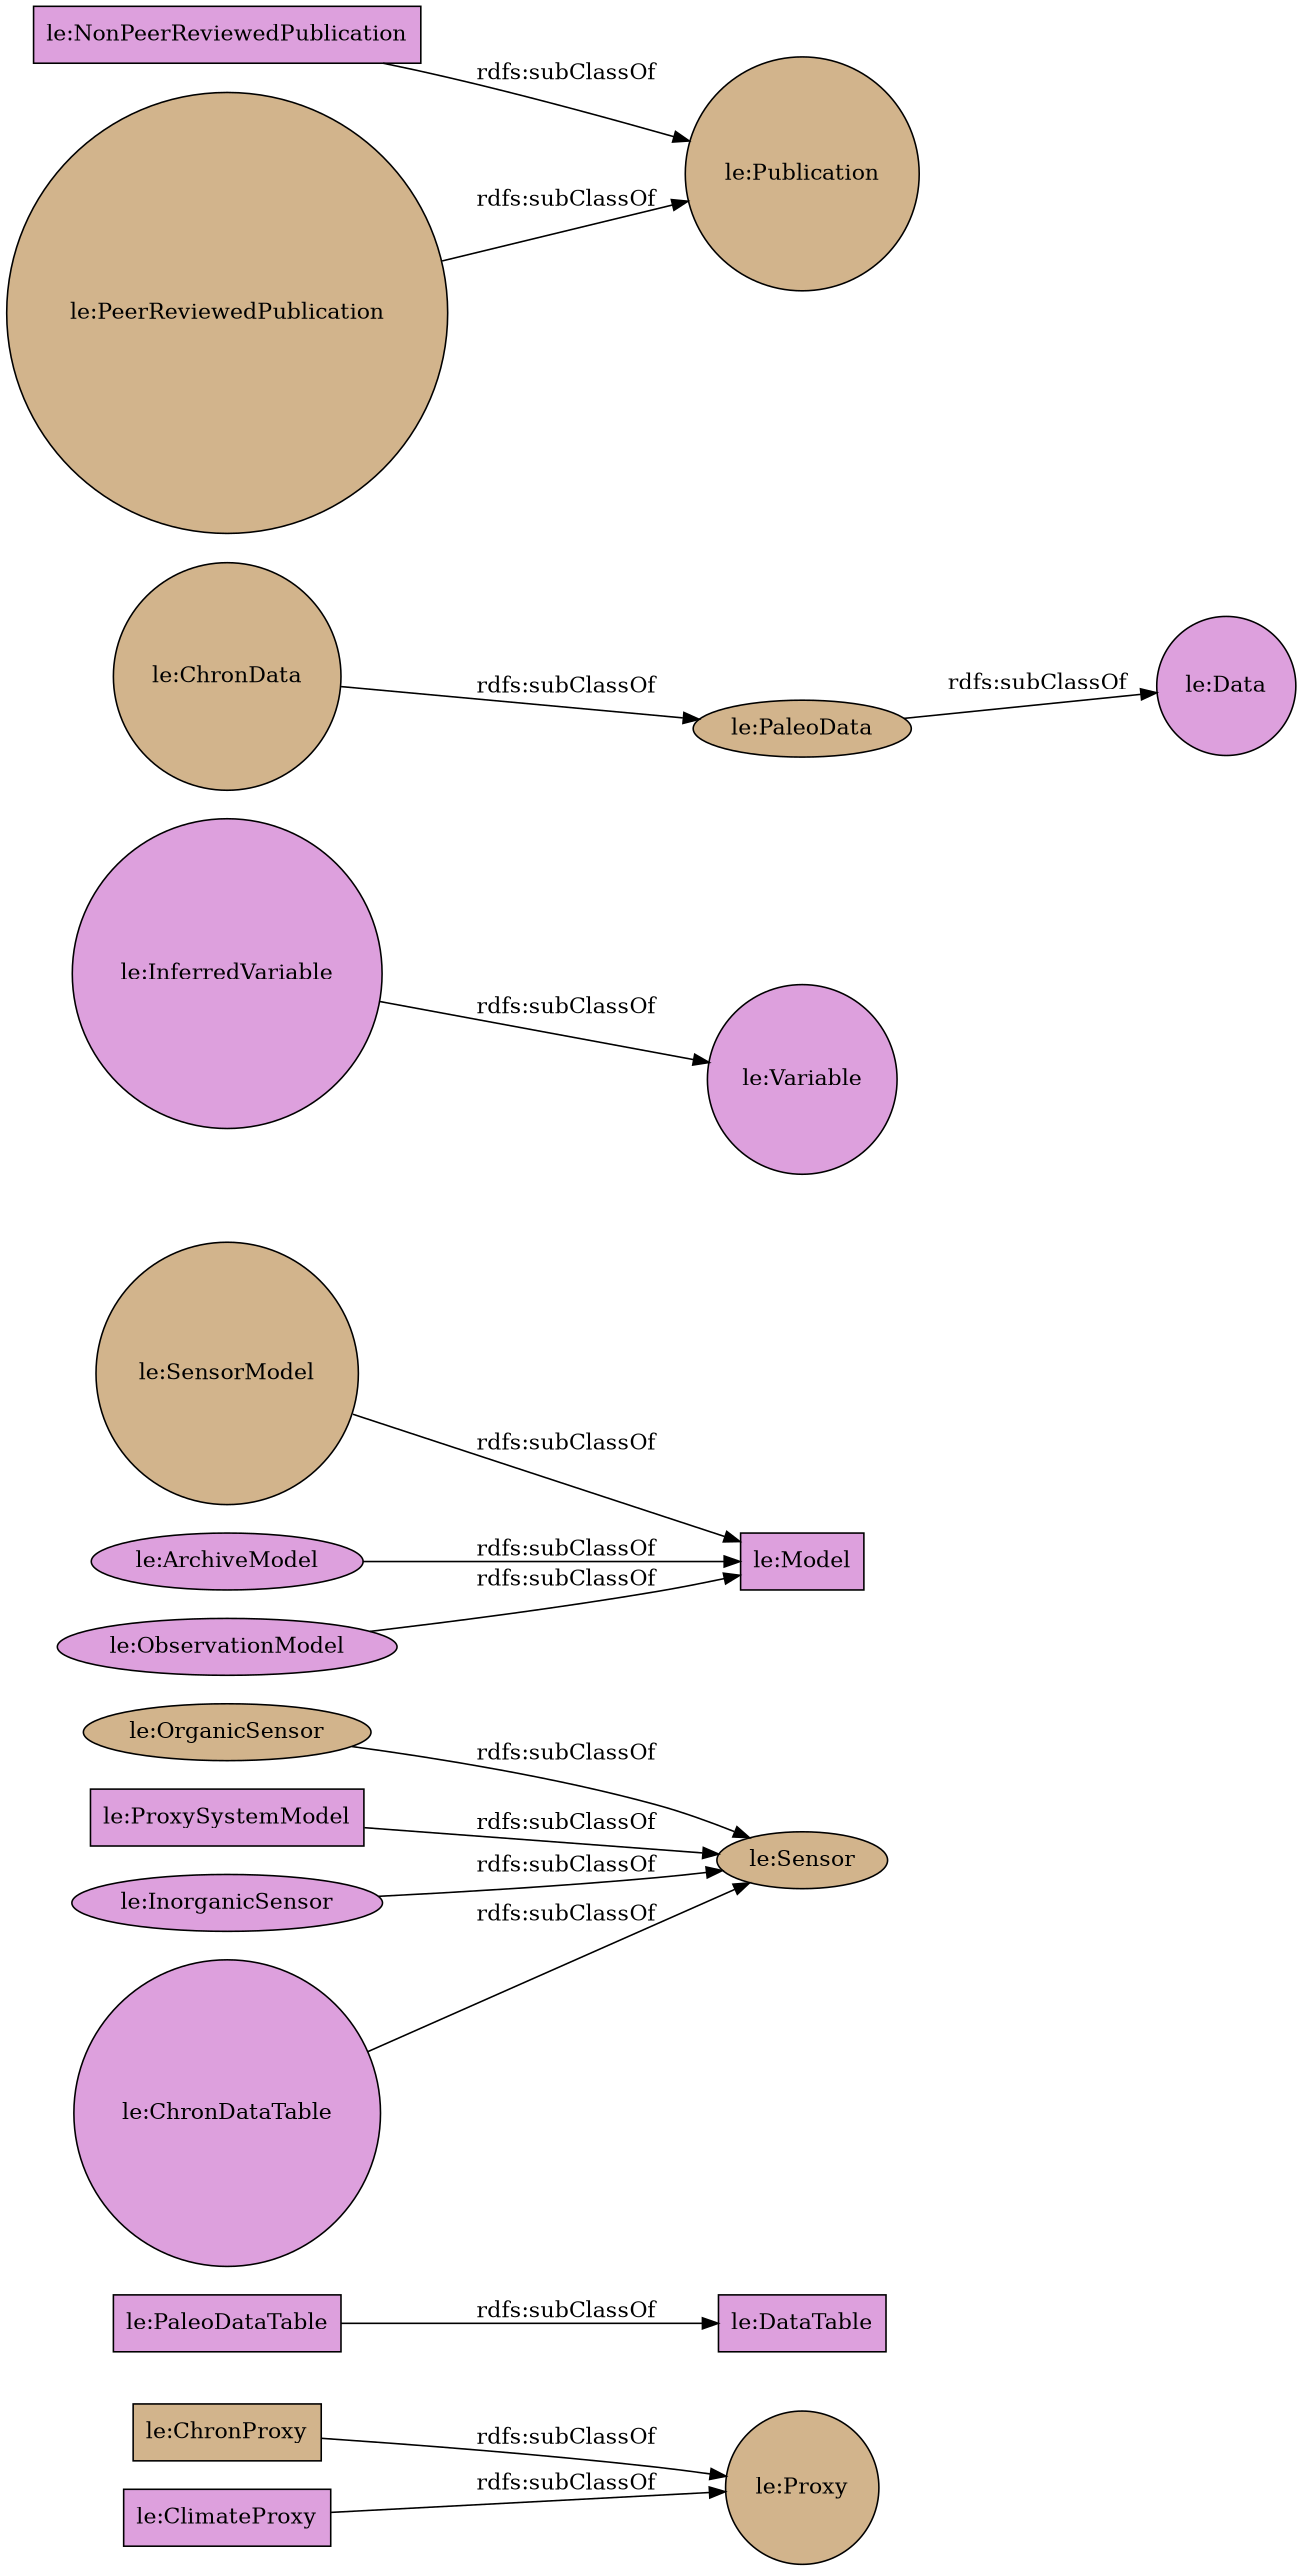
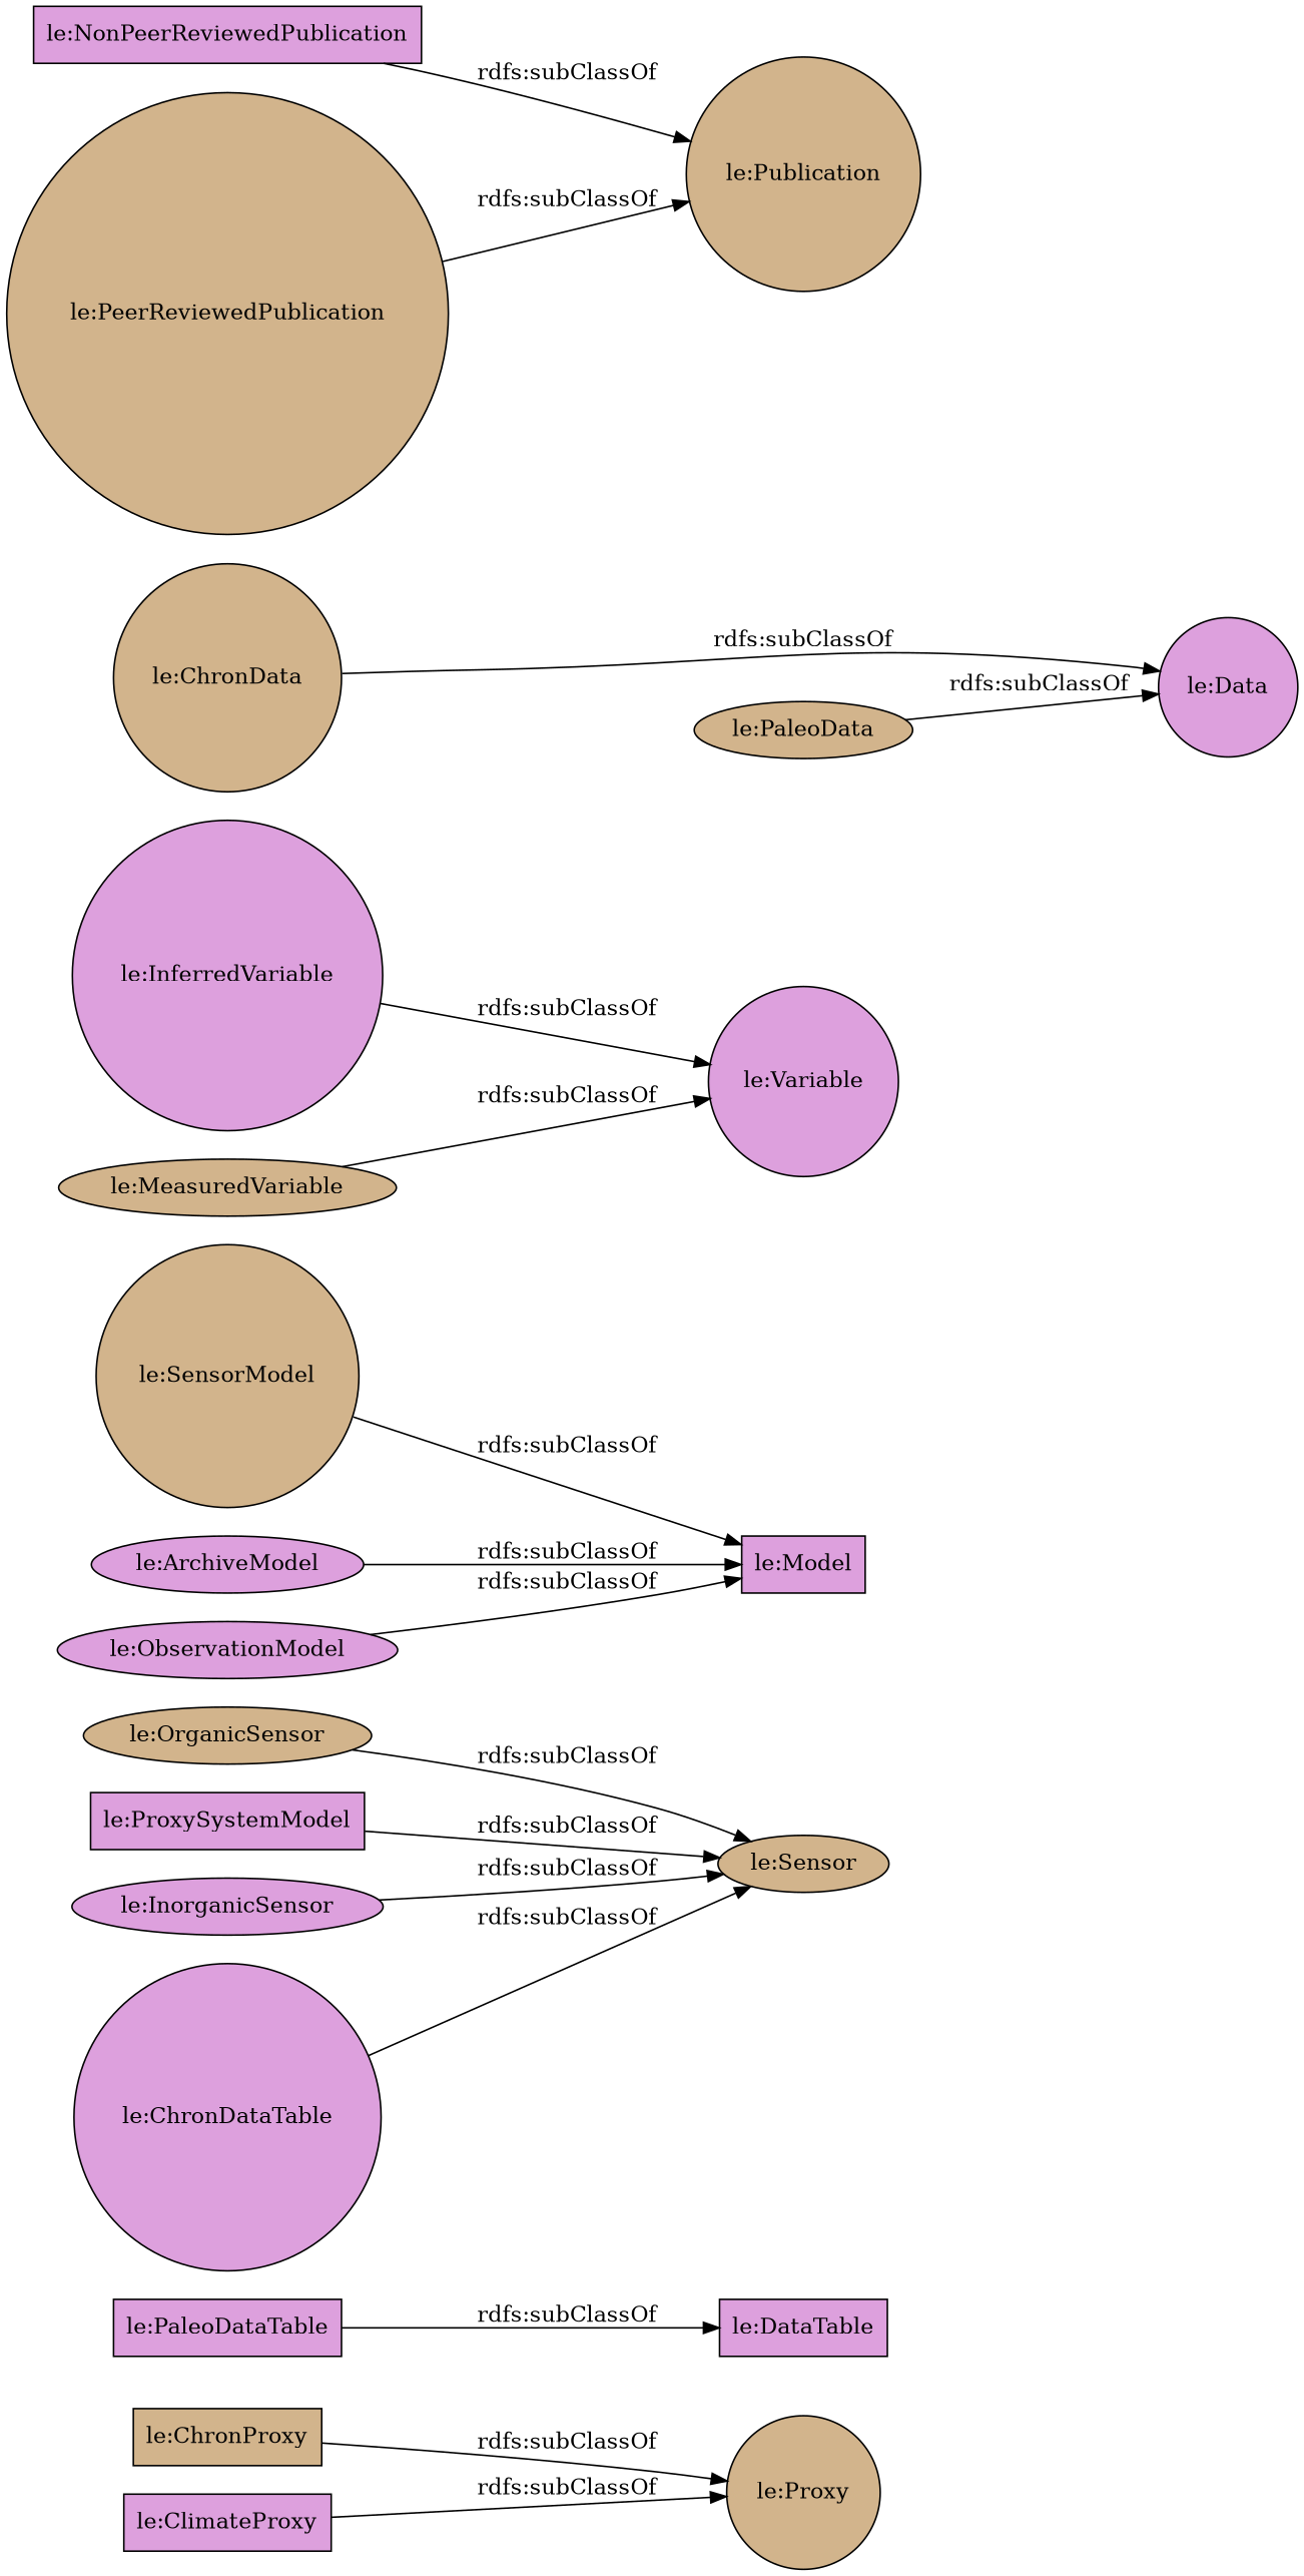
  digraph {
    rankdir=LR
    node [color=black fillcolor=plum shape=circle style=filled]
    "le:ChronProxy" [fillcolor=tan shape=box]
    "le:Proxy" [fillcolor=tan]
    "le:PaleoDataTable" [shape=box]
    "le:DataTable" [shape=box]
    "le:OrganicSensor" [fillcolor=tan shape=ellipse]
    "le:Sensor" [fillcolor=tan shape=ellipse]
    "le:SensorModel" [fillcolor=tan]
    "le:Model" [shape=box]
    "le:InferredVariable"
    "le:Variable"
    "le:ChronData" [fillcolor=tan]
    "le:Data"
    "le:NonPeerReviewedPublication" [shape=box]
    "le:Publication" [fillcolor=tan]
    "le:ArchiveModel" [shape=ellipse]
+   "le:MeasuredVariable" [fillcolor=tan shape=ellipse]
    "le:ClimateProxy" [shape=box]
    "le:ProxySystemModel" [shape=box]
    "le:ObservationModel" [shape=ellipse]
    "le:InorganicSensor" [shape=ellipse]
    "le:ChronDataTable"
    "le:PaleoData" [fillcolor=tan shape=ellipse]
    "le:PeerReviewedPublication" [fillcolor=tan]
    "le:ChronProxy" -> "le:Proxy" [label="rdfs:subClassOf"]
    "le:PaleoDataTable" -> "le:DataTable" [label="rdfs:subClassOf"]
    "le:OrganicSensor" -> "le:Sensor" [label="rdfs:subClassOf"]
    "le:SensorModel" -> "le:Model" [label="rdfs:subClassOf"]
    "le:InferredVariable" -> "le:Variable" [label="rdfs:subClassOf"]
-   "le:ChronData" -> "le:PaleoData" [label="rdfs:subClassOf"]
+   "le:ChronData" -> "le:Data" [label="rdfs:subClassOf"]
    "le:NonPeerReviewedPublication" -> "le:Publication" [label="rdfs:subClassOf"]
    "le:ArchiveModel" -> "le:Model" [label="rdfs:subClassOf"]
+   "le:MeasuredVariable" -> "le:Variable" [label="rdfs:subClassOf"]
    "le:ClimateProxy" -> "le:Proxy" [label="rdfs:subClassOf"]
    "le:ProxySystemModel" -> "le:Sensor" [label="rdfs:subClassOf"]
    "le:ObservationModel" -> "le:Model" [label="rdfs:subClassOf"]
    "le:InorganicSensor" -> "le:Sensor" [label="rdfs:subClassOf"]
    "le:ChronDataTable" -> "le:Sensor" [label="rdfs:subClassOf"]
    "le:PaleoData" -> "le:Data" [label="rdfs:subClassOf"]
    "le:PeerReviewedPublication" -> "le:Publication" [label="rdfs:subClassOf"]
  }
